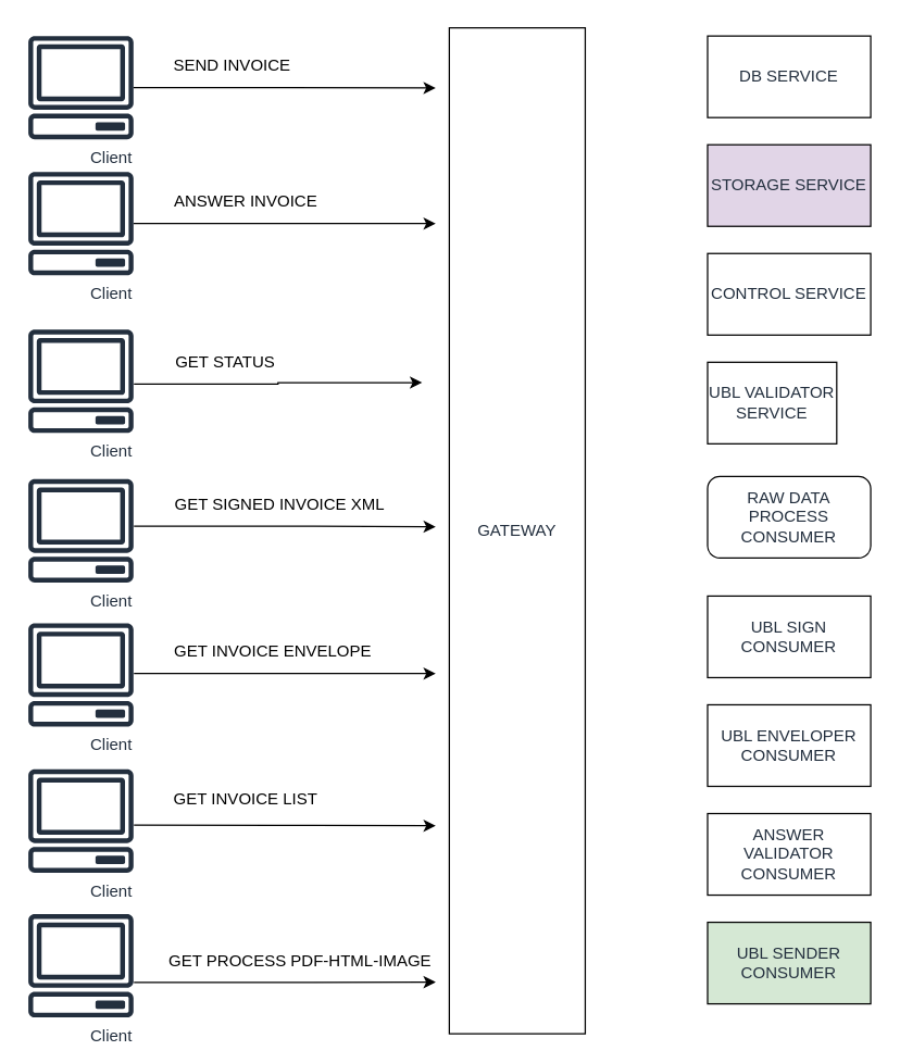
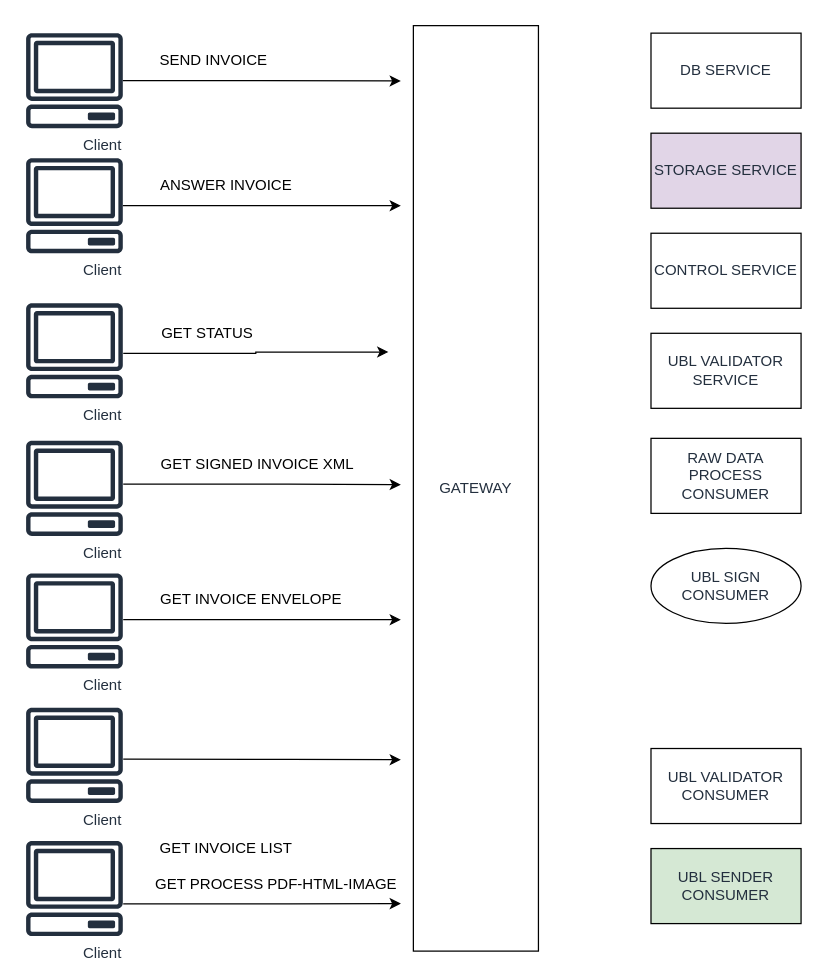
  <mxCell id="0" />
  <mxCell id="1" parent="0" />
  <mxCell id="2" style="edgeStyle=orthogonalEdgeStyle;rounded=0;orthogonalLoop=1;jettySize=auto;html=1;" parent="1" source="3" edge="1"><mxGeometry relative="1" as="geometry"><mxPoint x="320" y="164" as="targetPoint" /></mxGeometry></mxCell>
  <mxCell id="3" value="Client" style="outlineConnect=0;fontColor=#232F3E;gradientColor=none;fillColor=#232F3E;strokeColor=none;dashed=0;verticalLabelPosition=bottom;verticalAlign=top;align=right;html=1;fontSize=12;fontStyle=0;aspect=fixed;pointerEvents=1;shape=mxgraph.aws4.client;" parent="1" vertex="1"><mxGeometry x="20" y="126" width="78" height="76" as="geometry" /></mxCell>
  <mxCell id="4" value="Client" style="outlineConnect=0;fontColor=#232F3E;gradientColor=none;fillColor=#232F3E;strokeColor=none;dashed=0;verticalLabelPosition=bottom;verticalAlign=top;align=right;html=1;fontSize=12;fontStyle=0;aspect=fixed;pointerEvents=1;shape=mxgraph.aws4.client;" parent="1" vertex="1"><mxGeometry x="20" y="242" width="78" height="76" as="geometry" /></mxCell>
  <mxCell id="5" value="Client" style="outlineConnect=0;fontColor=#232F3E;gradientColor=none;fillColor=#232F3E;strokeColor=none;dashed=0;verticalLabelPosition=bottom;verticalAlign=top;align=right;html=1;fontSize=12;fontStyle=0;aspect=fixed;pointerEvents=1;shape=mxgraph.aws4.client;" parent="1" vertex="1"><mxGeometry x="20" y="352" width="78" height="76" as="geometry" /></mxCell>
  <mxCell id="6" value="Client" style="outlineConnect=0;fontColor=#232F3E;gradientColor=none;fillColor=#232F3E;strokeColor=none;dashed=0;verticalLabelPosition=bottom;verticalAlign=top;align=right;html=1;fontSize=12;fontStyle=0;aspect=fixed;pointerEvents=1;shape=mxgraph.aws4.client;" parent="1" vertex="1"><mxGeometry x="20" y="458" width="78" height="76" as="geometry" /></mxCell>
  <mxCell id="7" value="Client" style="outlineConnect=0;fontColor=#232F3E;gradientColor=none;fillColor=#232F3E;strokeColor=none;dashed=0;verticalLabelPosition=bottom;verticalAlign=top;align=right;html=1;fontSize=12;fontStyle=0;aspect=fixed;pointerEvents=1;shape=mxgraph.aws4.client;" parent="1" vertex="1"><mxGeometry x="20" y="565.5" width="78" height="76" as="geometry" /></mxCell>
  <mxCell id="8" value="Client" style="outlineConnect=0;fontColor=#232F3E;gradientColor=none;fillColor=#232F3E;strokeColor=none;dashed=0;verticalLabelPosition=bottom;verticalAlign=top;align=right;html=1;fontSize=12;fontStyle=0;aspect=fixed;pointerEvents=1;shape=mxgraph.aws4.client;" parent="1" vertex="1"><mxGeometry x="20" y="672" width="78" height="76" as="geometry" /></mxCell>
  <mxCell id="9" value="GATEWAY" style="whiteSpace=wrap;html=1;dashed=0;fontColor=#232F3E;fontStyle=0;verticalAlign=middle;" parent="1" vertex="1"><mxGeometry x="330" y="20" width="100" height="740" as="geometry" /></mxCell>
  <mxCell id="10" value="ANSWER INVOICE " style="text;html=1;align=center;verticalAlign=middle;resizable=0;points=[];autosize=1;strokeColor=none;" parent="1" vertex="1"><mxGeometry x="120.19" y="138" width="120" height="20" as="geometry" /></mxCell>
  <mxCell id="11" style="edgeStyle=orthogonalEdgeStyle;rounded=0;orthogonalLoop=1;jettySize=auto;html=1;startSize=8;" parent="1" edge="1"><mxGeometry relative="1" as="geometry"><mxPoint x="98.002" y="282" as="sourcePoint" /><mxPoint x="310" y="281" as="targetPoint" /><Array as="points"><mxPoint x="204" y="282" /><mxPoint x="310" y="281" /></Array></mxGeometry></mxCell>
  <mxCell id="12" value="GET STATUS" style="text;html=1;align=center;verticalAlign=middle;resizable=0;points=[];autosize=1;strokeColor=none;" parent="1" vertex="1"><mxGeometry x="120" y="256" width="90" height="20" as="geometry" /></mxCell>
  <mxCell id="13" style="edgeStyle=orthogonalEdgeStyle;rounded=0;orthogonalLoop=1;jettySize=auto;html=1;startSize=8;" parent="1" edge="1"><mxGeometry relative="1" as="geometry"><mxPoint x="98.002" y="386.57" as="sourcePoint" /><mxPoint x="320" y="387" as="targetPoint" /><Array as="points"><mxPoint x="230" y="386.57" /><mxPoint x="230" y="386.57" /></Array></mxGeometry></mxCell>
  <mxCell id="14" value="GET SIGNED INVOICE XML" style="text;html=1;align=center;verticalAlign=middle;resizable=0;points=[];autosize=1;strokeColor=none;" parent="1" vertex="1"><mxGeometry x="120.19" y="360.57" width="170" height="20" as="geometry" /></mxCell>
  <mxCell id="15" style="edgeStyle=orthogonalEdgeStyle;rounded=0;orthogonalLoop=1;jettySize=auto;html=1;startSize=8;" parent="1" edge="1"><mxGeometry relative="1" as="geometry"><mxPoint x="98.002" y="495" as="sourcePoint" /><mxPoint x="320" y="495" as="targetPoint" /><Array as="points"><mxPoint x="230" y="495" /><mxPoint x="230" y="495" /></Array></mxGeometry></mxCell>
  <mxCell id="16" value="GET INVOICE ENVELOPE" style="text;html=1;align=center;verticalAlign=middle;resizable=0;points=[];autosize=1;strokeColor=none;" parent="1" vertex="1"><mxGeometry x="120" y="469" width="160" height="20" as="geometry" /></mxCell>
  <mxCell id="17" style="edgeStyle=orthogonalEdgeStyle;rounded=0;orthogonalLoop=1;jettySize=auto;html=1;startSize=8;" parent="1" edge="1"><mxGeometry relative="1" as="geometry"><mxPoint x="98.002" y="606.57" as="sourcePoint" /><mxPoint x="320" y="607" as="targetPoint" /><Array as="points"><mxPoint x="230" y="606.57" /><mxPoint x="230" y="606.57" /></Array></mxGeometry></mxCell>
- <mxCell id="18" value="GET  INVOICE LIST" style="text;html=1;align=center;verticalAlign=middle;resizable=0;points=[];autosize=1;strokeColor=none;" parent="1" vertex="1"><mxGeometry x="120.19" y="578" width="120" height="20" as="geometry" /></mxCell>
+ <mxCell id="18" value="GET  INVOICE LIST" style="text;html=1;align=center;verticalAlign=middle;resizable=0;points=[];autosize=1;strokeColor=none;" parent="1" vertex="1"><mxGeometry x="120.19" y="668" width="120" height="20" as="geometry" /></mxCell>
  <mxCell id="19" style="edgeStyle=orthogonalEdgeStyle;rounded=0;orthogonalLoop=1;jettySize=auto;html=1;startSize=8;" parent="1" edge="1"><mxGeometry relative="1" as="geometry"><mxPoint x="98.002" y="722.29" as="sourcePoint" /><mxPoint x="320" y="722" as="targetPoint" /><Array as="points"><mxPoint x="230" y="722.29" /><mxPoint x="230" y="722.29" /></Array></mxGeometry></mxCell>
  <mxCell id="20" value="GET PROCESS PDF-HTML-IMAGE" style="text;html=1;align=center;verticalAlign=middle;resizable=0;points=[];autosize=1;strokeColor=none;" parent="1" vertex="1"><mxGeometry x="120.19" y="696.5" width="200" height="20" as="geometry" /></mxCell>
  <mxCell id="21" value="DB SERVICE" style="whiteSpace=wrap;html=1;fontColor=#232F3E;fontStyle=0;verticalAlign=middle;" vertex="1" parent="1"><mxGeometry x="520" y="26" width="120" height="60" as="geometry" /></mxCell>
  <mxCell id="22" value="STORAGE SERVICE" style="whiteSpace=wrap;html=1;fontColor=#232F3E;fontStyle=0;verticalAlign=middle;fillColor=#e1d5e7;" vertex="1" parent="1"><mxGeometry x="520" y="106" width="120" height="60" as="geometry" /></mxCell>
  <mxCell id="23" value="CONTROL SERVICE" style="whiteSpace=wrap;html=1;dashed=0;fontColor=#232F3E;fontStyle=0;verticalAlign=middle;" vertex="1" parent="1"><mxGeometry x="520" y="186" width="120" height="60" as="geometry" /></mxCell>
- <mxCell id="24" value="UBL VALIDATOR SERVICE" style="whiteSpace=wrap;html=1;dashed=0;fontColor=#232F3E;fontStyle=0;verticalAlign=middle;" vertex="1" parent="1"><mxGeometry x="520" y="266" width="95" height="60" as="geometry" /></mxCell>
- <mxCell id="25" value="RAW DATA PROCESS CONSUMER" style="whiteSpace=wrap;html=1;dashed=0;fontColor=#232F3E;fontStyle=0;verticalAlign=middle;rounded=1;" vertex="1" parent="1"><mxGeometry x="520" y="350" width="120" height="60" as="geometry" /></mxCell>
- <mxCell id="26" value="UBL SIGN CONSUMER" style="whiteSpace=wrap;html=1;dashed=0;fontColor=#232F3E;fontStyle=0;verticalAlign=middle;" vertex="1" parent="1"><mxGeometry x="520" y="438" width="120" height="60" as="geometry" /></mxCell>
- <mxCell id="27" value="UBL ENVELOPER CONSUMER" style="whiteSpace=wrap;html=1;dashed=0;fontColor=#232F3E;fontStyle=0;verticalAlign=middle;" vertex="1" parent="1"><mxGeometry x="520" y="518" width="120" height="60" as="geometry" /></mxCell>
+ <mxCell id="24" value="UBL VALIDATOR SERVICE" style="whiteSpace=wrap;html=1;dashed=0;fontColor=#232F3E;fontStyle=0;verticalAlign=middle;" vertex="1" parent="1"><mxGeometry x="520" y="266" width="120" height="60" as="geometry" /></mxCell>
+ <mxCell id="25" value="RAW DATA PROCESS CONSUMER" style="whiteSpace=wrap;html=1;dashed=0;fontColor=#232F3E;fontStyle=0;verticalAlign=middle;" vertex="1" parent="1"><mxGeometry x="520" y="350" width="120" height="60" as="geometry" /></mxCell>
+ <mxCell id="26" value="UBL SIGN CONSUMER" style="ellipse;whiteSpace=wrap;html=1;dashed=0;fontColor=#232F3E;fontStyle=0;verticalAlign=middle;" vertex="1" parent="1"><mxGeometry x="520" y="438" width="120" height="60" as="geometry" /></mxCell>
  <mxCell id="28" value="UBL SENDER CONSUMER" style="whiteSpace=wrap;html=1;dashed=0;fontColor=#232F3E;fontStyle=0;verticalAlign=middle;fillColor=#d5e8d4;" vertex="1" parent="1"><mxGeometry x="520" y="678" width="120" height="60" as="geometry" /></mxCell>
- <mxCell id="29" value="ANSWER VALIDATOR CONSUMER" style="whiteSpace=wrap;html=1;dashed=0;fontColor=#232F3E;fontStyle=0;verticalAlign=middle;" vertex="1" parent="1"><mxGeometry x="520" y="598" width="120" height="60" as="geometry" /></mxCell>
+ <mxCell id="29" value="UBL VALIDATOR CONSUMER" style="whiteSpace=wrap;html=1;dashed=0;fontColor=#232F3E;fontStyle=0;verticalAlign=middle;" vertex="1" parent="1"><mxGeometry x="520" y="598" width="120" height="60" as="geometry" /></mxCell>
  <mxCell id="30" style="edgeStyle=orthogonalEdgeStyle;rounded=0;orthogonalLoop=1;jettySize=auto;html=1;entryX=-0.1;entryY=0.13;entryDx=0;entryDy=0;entryPerimeter=0;" edge="1" source="31" parent="1"><mxGeometry relative="1" as="geometry"><mxPoint x="320" y="64.2" as="targetPoint" /></mxGeometry></mxCell>
  <mxCell id="31" value="Client" style="outlineConnect=0;fontColor=#232F3E;gradientColor=none;fillColor=#232F3E;strokeColor=none;dashed=0;verticalLabelPosition=bottom;verticalAlign=top;align=right;html=1;fontSize=12;fontStyle=0;aspect=fixed;pointerEvents=1;shape=mxgraph.aws4.client;" vertex="1" parent="1"><mxGeometry x="20" y="26" width="78" height="76" as="geometry" /></mxCell>
  <mxCell id="32" value="SEND INVOICE " style="text;html=1;align=center;verticalAlign=middle;resizable=0;points=[];autosize=1;strokeColor=none;" vertex="1" parent="1"><mxGeometry x="120.19" y="38" width="100" height="20" as="geometry" /></mxCell>
